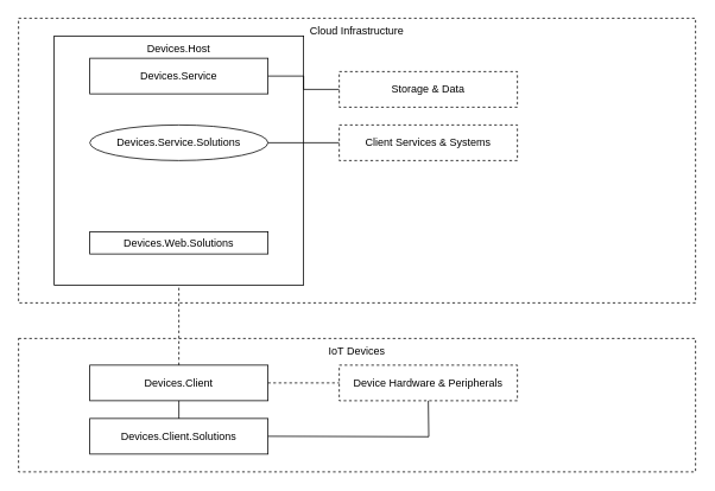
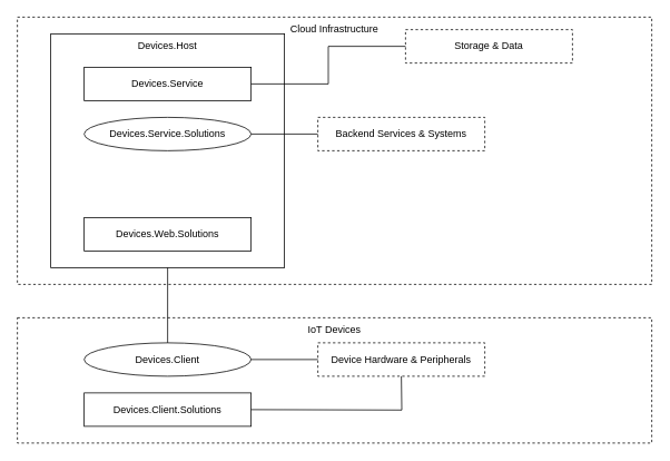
  <mxCell id="0" />
  <mxCell id="1" parent="0" />
  <mxCell id="2" value="Cloud Infrastructure" style="rounded=0;whiteSpace=wrap;html=1;dashed=1;verticalAlign=top;fillColor=none;" parent="1" vertex="1"><mxGeometry x="20" y="20" width="760" height="320" as="geometry" /></mxCell>
  <mxCell id="3" value="IoT Devices" style="rounded=0;whiteSpace=wrap;html=1;dashed=1;verticalAlign=top;fillColor=none;" parent="1" vertex="1"><mxGeometry x="20" y="380" width="760" height="150" as="geometry" /></mxCell>
  <mxCell id="4" value="Devices.Host" style="rounded=0;whiteSpace=wrap;html=1;verticalAlign=top;fillColor=none;" parent="1" vertex="1"><mxGeometry x="60" y="40" width="280" height="280" as="geometry" /></mxCell>
- <mxCell id="5" value="Devices.Service" style="rounded=0;whiteSpace=wrap;html=1;fillColor=none;" parent="1" vertex="1"><mxGeometry x="100" y="65" width="200" height="40" as="geometry" /></mxCell>
+ <mxCell id="5" value="Devices.Service" style="rounded=0;whiteSpace=wrap;html=1;fillColor=none;" parent="1" vertex="1"><mxGeometry x="100" y="80" width="200" height="40" as="geometry" /></mxCell>
  <mxCell id="6" value="Devices.Service.Solutions" style="ellipse;whiteSpace=wrap;html=1;fillColor=none;" parent="1" vertex="1"><mxGeometry x="100" y="140" width="200" height="40" as="geometry" /></mxCell>
- <mxCell id="7" value="Devices.Web.Solutions" style="rounded=0;whiteSpace=wrap;html=1;fillColor=none;" parent="1" vertex="1"><mxGeometry x="100" y="260" width="200" height="25" as="geometry" /></mxCell>
- <mxCell id="8" value="Devices.Client" style="rounded=0;whiteSpace=wrap;html=1;fillColor=none;" parent="1" vertex="1"><mxGeometry x="100" y="410" width="200" height="40" as="geometry" /></mxCell>
+ <mxCell id="7" value="Devices.Web.Solutions" style="rounded=0;whiteSpace=wrap;html=1;fillColor=none;" parent="1" vertex="1"><mxGeometry x="100" y="260" width="200" height="40" as="geometry" /></mxCell>
+ <mxCell id="8" value="Devices.Client" style="ellipse;whiteSpace=wrap;html=1;fillColor=none;" parent="1" vertex="1"><mxGeometry x="100" y="410" width="200" height="40" as="geometry" /></mxCell>
  <mxCell id="9" style="edgeStyle=orthogonalEdgeStyle;html=1;entryX=0.5;entryY=1;entryDx=0;entryDy=0;rounded=0;startArrow=none;startFill=0;endArrow=none;endFill=0;" parent="1" edge="1"><mxGeometry relative="1" as="geometry"><mxPoint x="300" y="490" as="sourcePoint" /><mxPoint x="480" y="450" as="targetPoint" /></mxGeometry></mxCell>
  <mxCell id="10" value="Devices.Client.Solutions" style="rounded=0;whiteSpace=wrap;html=1;fillColor=none;" parent="1" vertex="1"><mxGeometry x="100" y="470" width="200" height="40" as="geometry" /></mxCell>
- <mxCell id="11" value="Storage &amp;amp; Data" style="rounded=0;whiteSpace=wrap;html=1;dashed=1;fillColor=none;" parent="1" vertex="1"><mxGeometry x="380" y="80" width="200" height="40" as="geometry" /></mxCell>
- <mxCell id="12" value="Client Services &amp;amp; Systems" style="rounded=0;whiteSpace=wrap;html=1;dashed=1;fillColor=none;" parent="1" vertex="1"><mxGeometry x="380" y="140" width="200" height="40" as="geometry" /></mxCell>
+ <mxCell id="11" value="Storage &amp;amp; Data" style="rounded=0;whiteSpace=wrap;html=1;dashed=1;fillColor=none;" parent="1" vertex="1"><mxGeometry x="485" y="35" width="200" height="40" as="geometry" /></mxCell>
+ <mxCell id="12" value="Backend Services &amp;amp; Systems" style="rounded=0;whiteSpace=wrap;html=1;dashed=1;fillColor=none;" parent="1" vertex="1"><mxGeometry x="380" y="140" width="200" height="40" as="geometry" /></mxCell>
  <mxCell id="13" value="Device Hardware &amp;amp; Peripherals" style="rounded=0;whiteSpace=wrap;html=1;dashed=1;fillColor=none;" parent="1" vertex="1"><mxGeometry x="380" y="410" width="200" height="40" as="geometry" /></mxCell>
- <mxCell id="14" style="edgeStyle=orthogonalEdgeStyle;html=1;entryX=0.5;entryY=0;entryDx=0;entryDy=0;rounded=0;startArrow=none;startFill=0;endArrow=none;endFill=0;exitX=0.5;exitY=1;exitDx=0;exitDy=0;" parent="1" source="8" target="10" edge="1"><mxGeometry relative="1" as="geometry"><mxPoint x="310" y="500" as="sourcePoint" /><mxPoint x="490" y="460" as="targetPoint" /></mxGeometry></mxCell>
- <mxCell id="15" style="edgeStyle=orthogonalEdgeStyle;html=1;entryX=0.5;entryY=1;entryDx=0;entryDy=0;rounded=0;startArrow=none;startFill=0;endArrow=none;endFill=0;exitX=0.5;exitY=0;exitDx=0;exitDy=0;dashed=1;" parent="1" source="8" target="4" edge="1"><mxGeometry relative="1" as="geometry"><mxPoint x="320" y="510" as="sourcePoint" /><mxPoint x="500" y="470" as="targetPoint" /></mxGeometry></mxCell>
- <mxCell id="16" style="edgeStyle=orthogonalEdgeStyle;html=1;entryX=0;entryY=0.5;entryDx=0;entryDy=0;rounded=0;startArrow=none;startFill=0;endArrow=none;endFill=0;exitX=1;exitY=0.5;exitDx=0;exitDy=0;dashed=1;" parent="1" source="8" target="13" edge="1"><mxGeometry relative="1" as="geometry"><mxPoint x="330" y="520" as="sourcePoint" /><mxPoint x="510" y="480" as="targetPoint" /></mxGeometry></mxCell>
+ <mxCell id="15" style="edgeStyle=orthogonalEdgeStyle;html=1;entryX=0.5;entryY=1;entryDx=0;entryDy=0;rounded=0;startArrow=none;startFill=0;endArrow=none;endFill=0;exitX=0.5;exitY=0;exitDx=0;exitDy=0;" parent="1" source="8" target="4" edge="1"><mxGeometry relative="1" as="geometry"><mxPoint x="320" y="510" as="sourcePoint" /><mxPoint x="500" y="470" as="targetPoint" /></mxGeometry></mxCell>
+ <mxCell id="16" style="edgeStyle=orthogonalEdgeStyle;html=1;entryX=0;entryY=0.5;entryDx=0;entryDy=0;rounded=0;startArrow=none;startFill=0;endArrow=none;endFill=0;exitX=1;exitY=0.5;exitDx=0;exitDy=0;" parent="1" source="8" target="13" edge="1"><mxGeometry relative="1" as="geometry"><mxPoint x="330" y="520" as="sourcePoint" /><mxPoint x="510" y="480" as="targetPoint" /></mxGeometry></mxCell>
  <mxCell id="17" style="edgeStyle=orthogonalEdgeStyle;html=1;entryX=0;entryY=0.5;entryDx=0;entryDy=0;rounded=0;startArrow=none;startFill=0;endArrow=none;endFill=0;exitX=1;exitY=0.5;exitDx=0;exitDy=0;" parent="1" source="5" target="11" edge="1"><mxGeometry relative="1" as="geometry"><mxPoint x="340" y="530" as="sourcePoint" /><mxPoint x="520" y="490" as="targetPoint" /></mxGeometry></mxCell>
  <mxCell id="18" style="edgeStyle=orthogonalEdgeStyle;html=1;rounded=0;startArrow=none;startFill=0;endArrow=none;endFill=0;exitX=1;exitY=0.5;exitDx=0;exitDy=0;" parent="1" source="6" edge="1"><mxGeometry relative="1" as="geometry"><mxPoint x="350" y="540" as="sourcePoint" /><mxPoint x="380" y="160" as="targetPoint" /></mxGeometry></mxCell>
